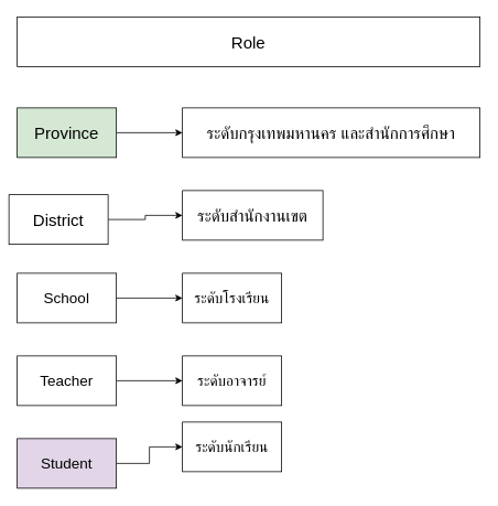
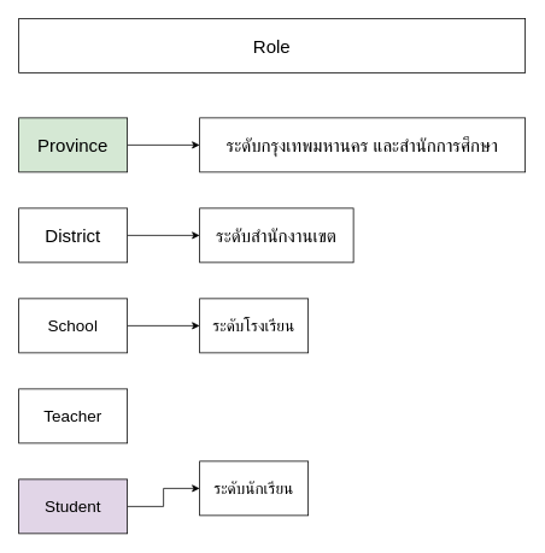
  <mxCell id="0" />
  <mxCell id="1" parent="0" />
  <mxCell id="2" value="" style="edgeStyle=orthogonalEdgeStyle;rounded=0;orthogonalLoop=1;jettySize=auto;html=1;" parent="1" source="3" target="14" edge="1"><mxGeometry relative="1" as="geometry" /></mxCell>
  <mxCell id="3" value="School" style="rounded=0;whiteSpace=wrap;html=1;fontSize=18;" parent="1" vertex="1"><mxGeometry x="20" y="330" width="120" height="60" as="geometry" /></mxCell>
- <mxCell id="4" value="" style="edgeStyle=orthogonalEdgeStyle;rounded=0;orthogonalLoop=1;jettySize=auto;html=1;" parent="1" source="5" target="15" edge="1"><mxGeometry relative="1" as="geometry" /></mxCell>
  <mxCell id="5" value="Teacher" style="rounded=0;whiteSpace=wrap;html=1;fontSize=18;" parent="1" vertex="1"><mxGeometry x="20" y="430" width="120" height="60" as="geometry" /></mxCell>
  <mxCell id="6" value="" style="edgeStyle=orthogonalEdgeStyle;rounded=0;orthogonalLoop=1;jettySize=auto;html=1;" parent="1" source="7" target="16" edge="1"><mxGeometry relative="1" as="geometry" /></mxCell>
  <mxCell id="7" value="Student" style="rounded=0;whiteSpace=wrap;html=1;fontSize=18;fillColor=#e1d5e7;" parent="1" vertex="1"><mxGeometry x="20" y="530" width="120" height="60" as="geometry" /></mxCell>
  <mxCell id="8" value="" style="edgeStyle=orthogonalEdgeStyle;rounded=0;orthogonalLoop=1;jettySize=auto;html=1;" parent="1" source="9" target="13" edge="1"><mxGeometry relative="1" as="geometry" /></mxCell>
- <mxCell id="9" value="&lt;font style=&quot;font-size: 20px;&quot;&gt;District&lt;/font&gt;" style="rounded=0;whiteSpace=wrap;html=1;" parent="1" vertex="1"><mxGeometry x="10" y="235" width="120" height="60" as="geometry" /></mxCell>
+ <mxCell id="9" value="&lt;font style=&quot;font-size: 20px;&quot;&gt;District&lt;/font&gt;" style="rounded=0;whiteSpace=wrap;html=1;" parent="1" vertex="1"><mxGeometry x="20" y="230" width="120" height="60" as="geometry" /></mxCell>
  <mxCell id="10" value="" style="edgeStyle=orthogonalEdgeStyle;rounded=0;orthogonalLoop=1;jettySize=auto;html=1;" parent="1" source="11" target="12" edge="1"><mxGeometry relative="1" as="geometry" /></mxCell>
  <mxCell id="11" value="&lt;font style=&quot;font-size: 20px;&quot;&gt;Province&lt;/font&gt;" style="rounded=0;whiteSpace=wrap;html=1;fillColor=#d5e8d4;" parent="1" vertex="1"><mxGeometry x="20" y="130" width="120" height="60" as="geometry" /></mxCell>
  <mxCell id="12" value="&lt;span style=&quot;font-size: 20px;&quot;&gt;ระดับกรุงเทพมหานคร และสำนักการศึกษา&lt;/span&gt;" style="rounded=0;whiteSpace=wrap;html=1;" parent="1" vertex="1"><mxGeometry x="220" y="130" width="360" height="60" as="geometry" /></mxCell>
  <mxCell id="13" value="&lt;font style=&quot;font-size: 20px;&quot;&gt;ระดับสำนักงานเขต&lt;/font&gt;" style="rounded=0;whiteSpace=wrap;html=1;" parent="1" vertex="1"><mxGeometry x="220" y="230" width="170" height="60" as="geometry" /></mxCell>
  <mxCell id="14" value="ระดับโรงเรียน" style="rounded=0;whiteSpace=wrap;html=1;fontSize=18;" parent="1" vertex="1"><mxGeometry x="220" y="330" width="120" height="60" as="geometry" /></mxCell>
- <mxCell id="15" value="ระดับอาจารย์" style="rounded=0;whiteSpace=wrap;html=1;fontSize=18;" parent="1" vertex="1"><mxGeometry x="220" y="430" width="120" height="60" as="geometry" /></mxCell>
  <mxCell id="16" value="ระดับนักเรียน" style="rounded=0;whiteSpace=wrap;html=1;fontSize=18;" parent="1" vertex="1"><mxGeometry x="220" y="510" width="120" height="60" as="geometry" /></mxCell>
  <mxCell id="17" value="&lt;span style=&quot;font-size: 20px;&quot;&gt;Role&lt;/span&gt;" style="rounded=0;whiteSpace=wrap;html=1;" parent="1" vertex="1"><mxGeometry x="20" y="20" width="560" height="60" as="geometry" /></mxCell>
